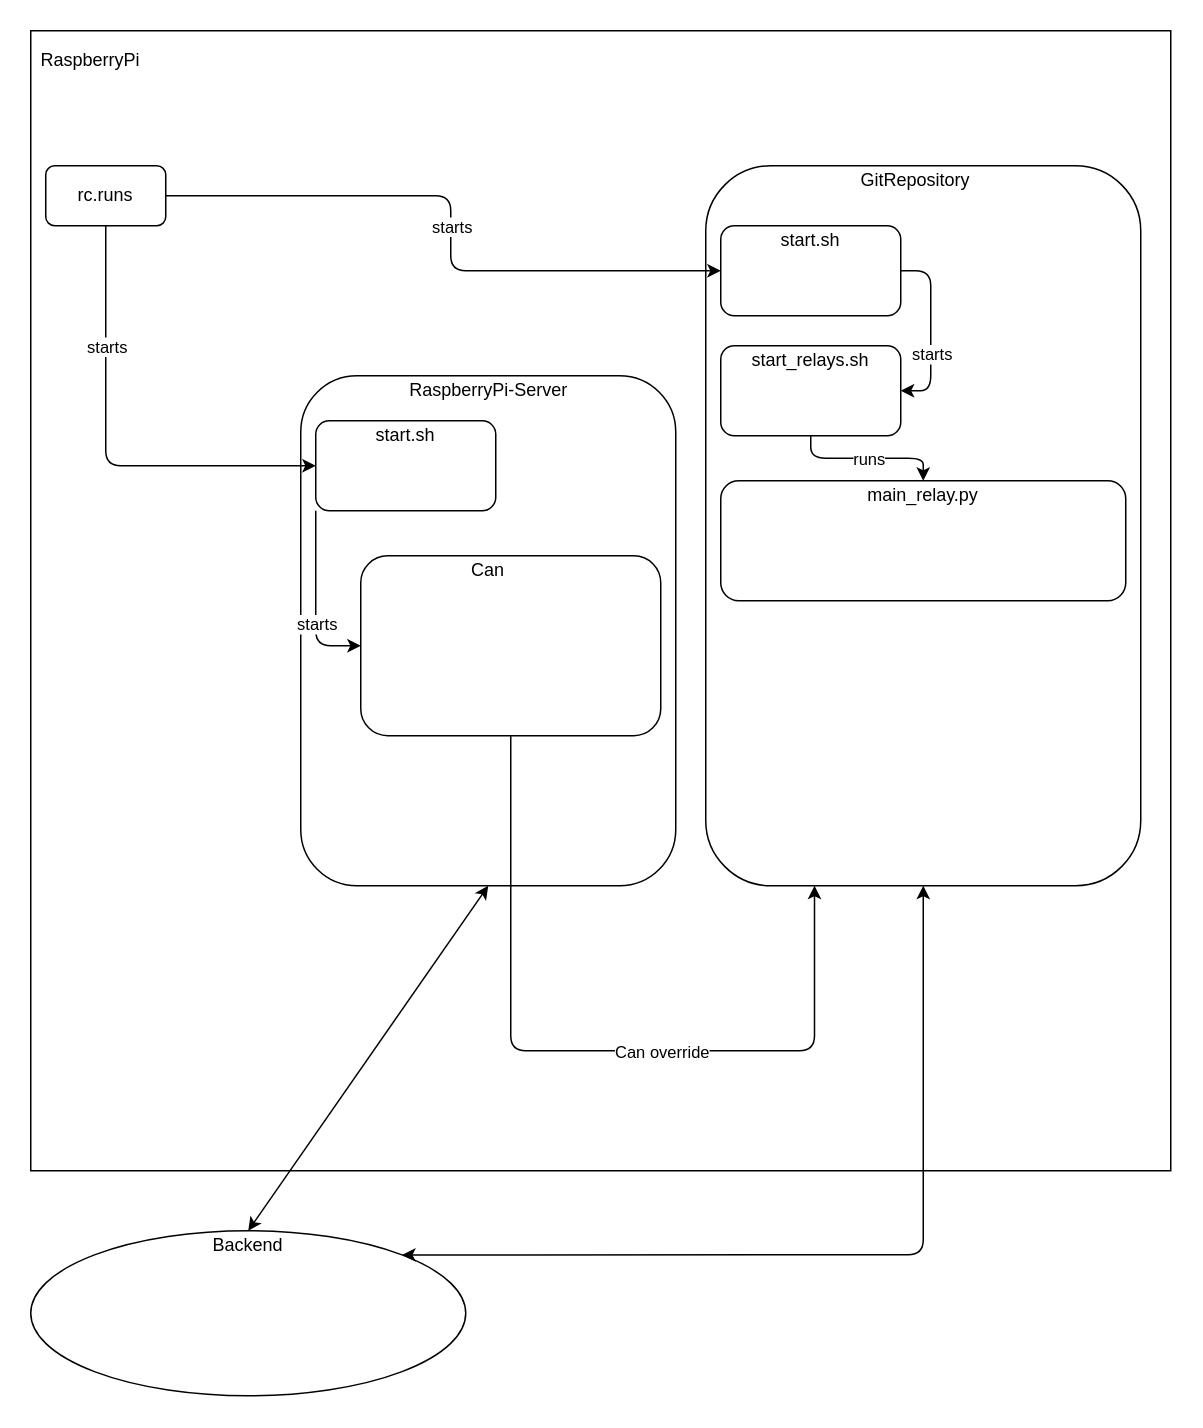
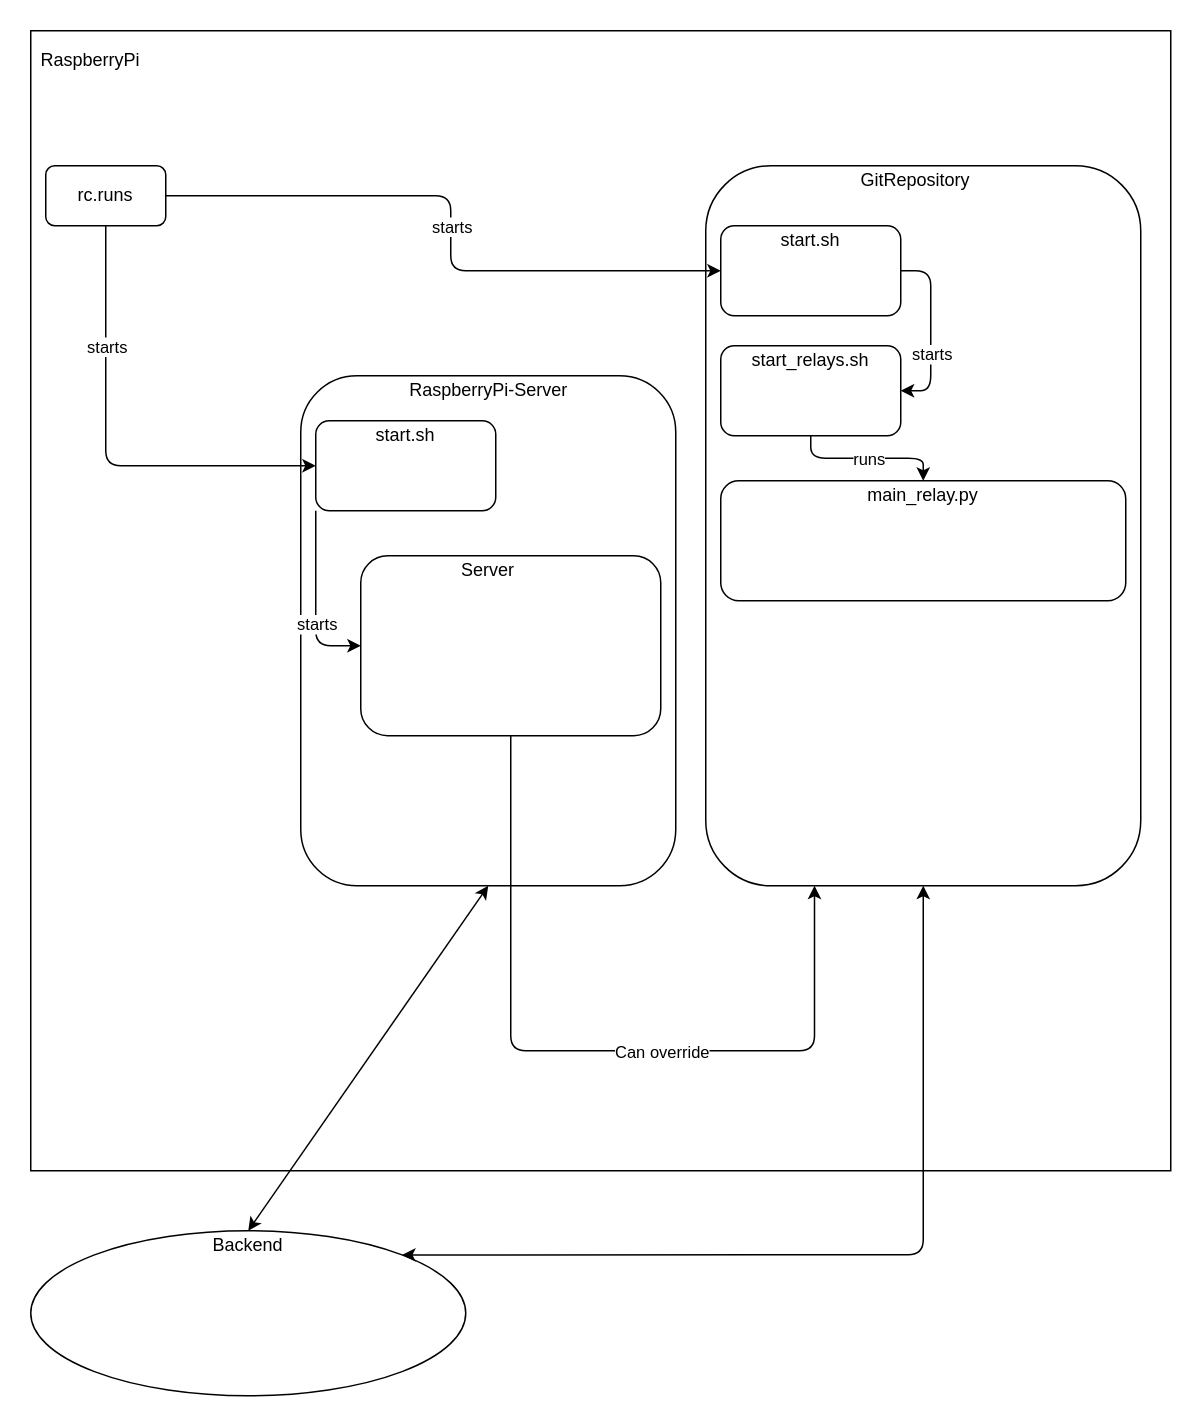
  <mxCell id="0" />
  <mxCell id="1" parent="0" />
  <mxCell id="2" value="" style="whiteSpace=wrap;html=1;aspect=fixed;" parent="1" vertex="1"><mxGeometry x="20" y="20" width="760" height="760" as="geometry" /></mxCell>
  <mxCell id="3" value="RaspberryPi" style="text;html=1;strokeColor=none;fillColor=none;align=center;verticalAlign=middle;whiteSpace=wrap;rounded=0;" parent="1" vertex="1"><mxGeometry x="40" y="30" width="40" height="20" as="geometry" /></mxCell>
  <mxCell id="4" value="" style="rounded=1;whiteSpace=wrap;html=1;" parent="1" vertex="1"><mxGeometry x="30" y="110" width="80" height="40" as="geometry" /></mxCell>
  <mxCell id="5" value="rc.runs" style="text;html=1;strokeColor=none;fillColor=none;align=center;verticalAlign=middle;whiteSpace=wrap;rounded=0;" parent="1" vertex="1"><mxGeometry x="50" y="120" width="40" height="20" as="geometry" /></mxCell>
  <mxCell id="6" value="" style="rounded=1;whiteSpace=wrap;html=1;" parent="1" vertex="1"><mxGeometry x="470" y="110" width="290" height="480" as="geometry" /></mxCell>
  <mxCell id="7" value="GitRepository" style="text;html=1;strokeColor=none;fillColor=none;align=center;verticalAlign=middle;whiteSpace=wrap;rounded=0;" parent="1" vertex="1"><mxGeometry x="590" y="110" width="40" height="20" as="geometry" /></mxCell>
  <mxCell id="8" value="" style="rounded=1;whiteSpace=wrap;html=1;" parent="1" vertex="1"><mxGeometry x="480" y="150" width="120" height="60" as="geometry" /></mxCell>
  <mxCell id="9" value="start.sh" style="text;html=1;strokeColor=none;fillColor=none;align=center;verticalAlign=middle;whiteSpace=wrap;rounded=0;" parent="1" vertex="1"><mxGeometry x="520" y="150" width="40" height="20" as="geometry" /></mxCell>
  <mxCell id="10" value="" style="endArrow=classic;html=1;exitX=1;exitY=0.5;exitDx=0;exitDy=0;entryX=0;entryY=0.5;entryDx=0;entryDy=0;edgeStyle=elbowEdgeStyle;elbow=horizontal;" parent="1" source="4" target="8" edge="1"><mxGeometry relative="1" as="geometry"><mxPoint x="420" y="290" as="sourcePoint" /><mxPoint x="520" y="290" as="targetPoint" /><Array as="points"><mxPoint x="300" y="160" /></Array></mxGeometry></mxCell>
  <mxCell id="11" value="starts" style="edgeLabel;resizable=0;html=1;align=center;verticalAlign=middle;" parent="10" connectable="0" vertex="1"><mxGeometry relative="1" as="geometry" /></mxCell>
  <mxCell id="12" style="edgeStyle=elbowEdgeStyle;rounded=0;orthogonalLoop=1;jettySize=auto;html=1;" parent="1" source="13" edge="1"><mxGeometry relative="1" as="geometry"><mxPoint x="550" y="250" as="targetPoint" /></mxGeometry></mxCell>
  <mxCell id="13" value="" style="rounded=1;whiteSpace=wrap;html=1;" parent="1" vertex="1"><mxGeometry x="480" y="230" width="120" height="60" as="geometry" /></mxCell>
  <mxCell id="14" value="start_relays.sh" style="text;html=1;strokeColor=none;fillColor=none;align=center;verticalAlign=middle;whiteSpace=wrap;rounded=0;" parent="1" vertex="1"><mxGeometry x="520" y="230" width="40" height="20" as="geometry" /></mxCell>
  <mxCell id="15" value="" style="endArrow=classic;html=1;exitX=1;exitY=0.5;exitDx=0;exitDy=0;edgeStyle=elbowEdgeStyle;elbow=horizontal;entryX=1;entryY=0.5;entryDx=0;entryDy=0;" parent="1" source="8" target="13" edge="1"><mxGeometry relative="1" as="geometry"><mxPoint x="120" y="140" as="sourcePoint" /><mxPoint x="540" y="220" as="targetPoint" /><Array as="points"><mxPoint x="620" y="220" /><mxPoint x="630" y="240" /></Array></mxGeometry></mxCell>
  <mxCell id="16" value="starts" style="edgeLabel;resizable=0;html=1;align=center;verticalAlign=middle;" parent="15" connectable="0" vertex="1"><mxGeometry relative="1" as="geometry"><mxPoint y="15" as="offset" /></mxGeometry></mxCell>
  <mxCell id="17" value="" style="rounded=1;whiteSpace=wrap;html=1;" vertex="1" parent="1"><mxGeometry x="480" y="320" width="270" height="80" as="geometry" /></mxCell>
  <mxCell id="18" value="main_relay.py" style="text;html=1;strokeColor=none;fillColor=none;align=center;verticalAlign=middle;whiteSpace=wrap;rounded=0;" vertex="1" parent="1"><mxGeometry x="595" y="320" width="40" height="20" as="geometry" /></mxCell>
  <mxCell id="19" value="" style="endArrow=classic;html=1;exitX=0.5;exitY=1;exitDx=0;exitDy=0;entryX=0.5;entryY=0;entryDx=0;entryDy=0;edgeStyle=elbowEdgeStyle;elbow=vertical;" edge="1" parent="1" source="13" target="18"><mxGeometry relative="1" as="geometry"><mxPoint x="340" y="390" as="sourcePoint" /><mxPoint x="440" y="390" as="targetPoint" /></mxGeometry></mxCell>
  <mxCell id="20" value="runs" style="edgeLabel;resizable=0;html=1;align=center;verticalAlign=middle;" connectable="0" vertex="1" parent="19"><mxGeometry relative="1" as="geometry" /></mxCell>
  <mxCell id="21" value="" style="rounded=1;whiteSpace=wrap;html=1;" vertex="1" parent="1"><mxGeometry x="200" y="250" width="250" height="340" as="geometry" /></mxCell>
  <mxCell id="22" value="RaspberryPi-Server" style="text;html=1;strokeColor=none;fillColor=none;align=center;verticalAlign=middle;whiteSpace=wrap;rounded=0;" vertex="1" parent="1"><mxGeometry x="242.5" y="250" width="165" height="20" as="geometry" /></mxCell>
  <mxCell id="23" value="" style="endArrow=classic;html=1;exitX=0.5;exitY=1;exitDx=0;exitDy=0;edgeStyle=elbowEdgeStyle;elbow=horizontal;entryX=0;entryY=0.5;entryDx=0;entryDy=0;" edge="1" parent="1" source="4" target="25"><mxGeometry relative="1" as="geometry"><mxPoint x="120" y="140" as="sourcePoint" /><mxPoint x="210" y="420" as="targetPoint" /><Array as="points"><mxPoint x="70" y="280" /></Array></mxGeometry></mxCell>
  <mxCell id="24" value="starts" style="edgeLabel;resizable=0;html=1;align=center;verticalAlign=middle;" connectable="0" vertex="1" parent="23"><mxGeometry relative="1" as="geometry"><mxPoint y="-70" as="offset" /></mxGeometry></mxCell>
  <mxCell id="25" value="" style="rounded=1;whiteSpace=wrap;html=1;" vertex="1" parent="1"><mxGeometry x="210" y="280" width="120" height="60" as="geometry" /></mxCell>
  <mxCell id="26" value="start.sh" style="text;html=1;strokeColor=none;fillColor=none;align=center;verticalAlign=middle;whiteSpace=wrap;rounded=0;" vertex="1" parent="1"><mxGeometry x="250" y="280" width="40" height="20" as="geometry" /></mxCell>
  <mxCell id="27" value="" style="ellipse;whiteSpace=wrap;html=1;" vertex="1" parent="1"><mxGeometry x="20" y="820" width="290" height="110" as="geometry" /></mxCell>
  <mxCell id="28" value="Backend" style="text;html=1;strokeColor=none;fillColor=none;align=center;verticalAlign=middle;whiteSpace=wrap;rounded=0;" vertex="1" parent="1"><mxGeometry x="145" y="820" width="40" height="20" as="geometry" /></mxCell>
  <mxCell id="29" value="" style="endArrow=classic;startArrow=classic;html=1;exitX=0.5;exitY=0;exitDx=0;exitDy=0;entryX=0.5;entryY=1;entryDx=0;entryDy=0;" edge="1" parent="1" source="28" target="21"><mxGeometry width="50" height="50" relative="1" as="geometry"><mxPoint x="360" y="610" as="sourcePoint" /><mxPoint x="410" y="560" as="targetPoint" /></mxGeometry></mxCell>
  <mxCell id="30" value="" style="endArrow=classic;startArrow=classic;html=1;entryX=0.5;entryY=1;entryDx=0;entryDy=0;exitX=1;exitY=0;exitDx=0;exitDy=0;edgeStyle=elbowEdgeStyle;elbow=vertical;" edge="1" parent="1" source="27" target="6"><mxGeometry width="50" height="50" relative="1" as="geometry"><mxPoint x="360" y="610" as="sourcePoint" /><mxPoint x="410" y="560" as="targetPoint" /><Array as="points"><mxPoint x="480" y="836" /></Array></mxGeometry></mxCell>
  <mxCell id="31" value="" style="rounded=1;whiteSpace=wrap;html=1;" vertex="1" parent="1"><mxGeometry x="240" y="370" width="200" height="120" as="geometry" /></mxCell>
- <mxCell id="32" value="Can" style="text;html=1;strokeColor=none;fillColor=none;align=center;verticalAlign=middle;whiteSpace=wrap;rounded=0;" vertex="1" parent="1"><mxGeometry x="305" y="370" width="40" height="20" as="geometry" /></mxCell>
+ <mxCell id="32" value="Server" style="text;html=1;strokeColor=none;fillColor=none;align=center;verticalAlign=middle;whiteSpace=wrap;rounded=0;" vertex="1" parent="1"><mxGeometry x="305" y="370" width="40" height="20" as="geometry" /></mxCell>
  <mxCell id="33" value="" style="endArrow=classic;html=1;exitX=0;exitY=1;exitDx=0;exitDy=0;edgeStyle=elbowEdgeStyle;elbow=horizontal;entryX=0;entryY=0.5;entryDx=0;entryDy=0;" edge="1" parent="1" source="25" target="31"><mxGeometry relative="1" as="geometry"><mxPoint x="610" y="190" as="sourcePoint" /><mxPoint x="610" y="270" as="targetPoint" /><Array as="points"><mxPoint x="210" y="390" /><mxPoint x="640" y="250" /></Array></mxGeometry></mxCell>
  <mxCell id="34" value="starts" style="edgeLabel;resizable=0;html=1;align=center;verticalAlign=middle;" connectable="0" vertex="1" parent="33"><mxGeometry relative="1" as="geometry"><mxPoint y="15" as="offset" /></mxGeometry></mxCell>
  <mxCell id="35" value="" style="endArrow=classic;html=1;exitX=0.5;exitY=1;exitDx=0;exitDy=0;entryX=0.25;entryY=1;entryDx=0;entryDy=0;edgeStyle=elbowEdgeStyle;elbow=vertical;" edge="1" parent="1" source="31" target="6"><mxGeometry relative="1" as="geometry"><mxPoint x="340" y="440" as="sourcePoint" /><mxPoint x="440" y="440" as="targetPoint" /><Array as="points"><mxPoint x="450" y="700" /></Array></mxGeometry></mxCell>
  <mxCell id="36" value="Can override" style="edgeLabel;resizable=0;html=1;align=center;verticalAlign=middle;" connectable="0" vertex="1" parent="35"><mxGeometry relative="1" as="geometry"><mxPoint x="49" as="offset" /></mxGeometry></mxCell>
